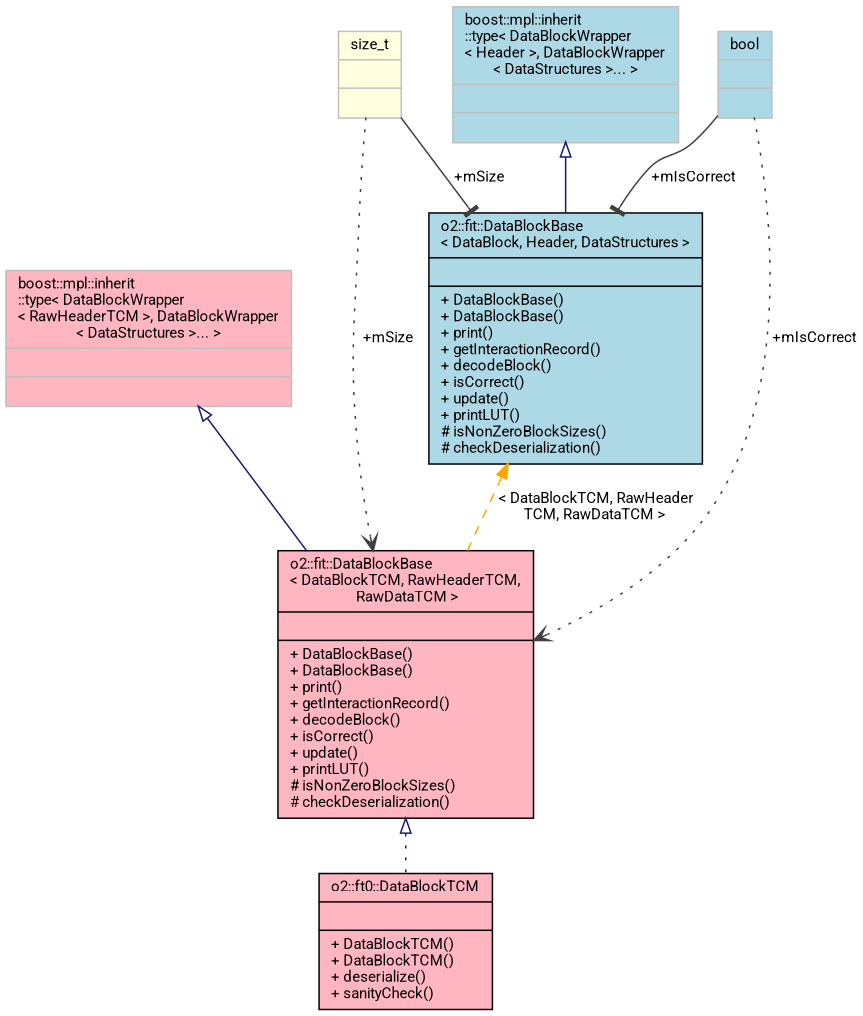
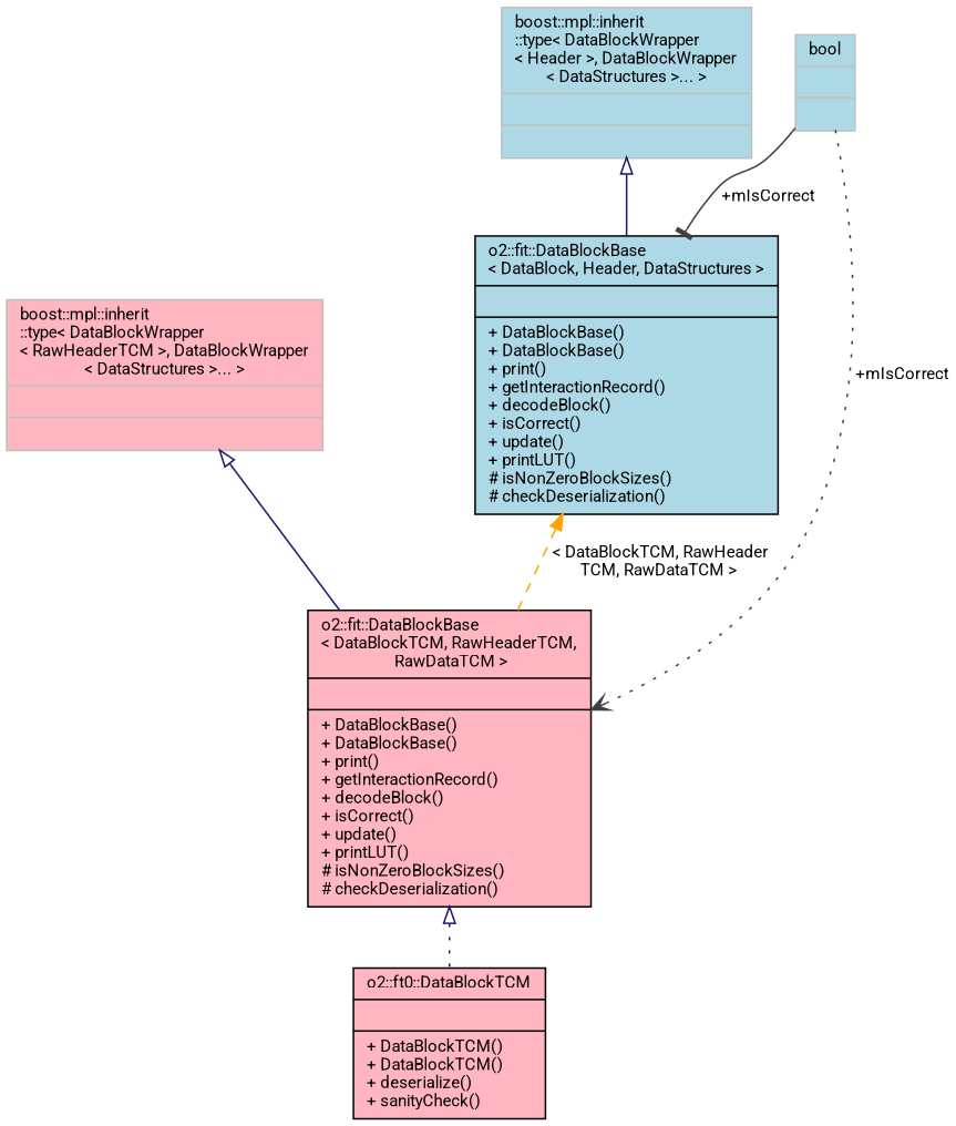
  digraph {
    fontname=Roboto
    node [color=grey75 fillcolor=lightpink fontname=Roboto fontsize=10 shape=record style=filled]
    edge [color=grey25 fontname=Roboto fontsize=10 labelfontname=Helvetica labelfontsize=10 style=solid]
    n1 [color=black fontcolor=black height=0.2 label="{o2::ft0::DataBlockTCM\n||+ DataBlockTCM()\l+ DataBlockTCM()\l+ deserialize()\l+ sanityCheck()\l}" width=0.4]
    n2 [color=black height=0.2 label="{o2::fit::DataBlockBase\l\< DataBlockTCM, RawHeaderTCM,\l RawDataTCM \>\n||+ DataBlockBase()\l+ DataBlockBase()\l+ print()\l+ getInteractionRecord()\l+ decodeBlock()\l+ isCorrect()\l+ update()\l+ printLUT()\l# isNonZeroBlockSizes()\l# checkDeserialization()\l}" width=0.4]
    n3 [height=0.2 label="{boost::mpl::inherit\l::type\< DataBlockWrapper\l\< RawHeaderTCM \>, DataBlockWrapper\l\< DataStructures \>... \>\n||}" width=0.4]
-   n4 [height=0.2 label="{size_t\n||}" width=0.4 fillcolor=lightyellow]
    n5 [color=black height=0.2 label="{o2::fit::DataBlockBase\l\< DataBlock, Header, DataStructures \>\n||+ DataBlockBase()\l+ DataBlockBase()\l+ print()\l+ getInteractionRecord()\l+ decodeBlock()\l+ isCorrect()\l+ update()\l+ printLUT()\l# isNonZeroBlockSizes()\l# checkDeserialization()\l}" width=0.4 fillcolor=lightblue]
    n6 [height=0.2 label="{bool\n||}" width=0.4 fillcolor=lightblue]
    n7 [height=0.2 label="{boost::mpl::inherit\l::type\< DataBlockWrapper\l\< Header \>, DataBlockWrapper\l\< DataStructures \>... \>\n||}" width=0.4 fillcolor=lightblue]
    n2 -> n1 [arrowtail=onormal color=midnightblue dir=back style=dotted]
    n3 -> n2 [arrowtail=onormal color=midnightblue dir=back]
-   n4 -> n2 [arrowhead=vee label=" +mSize" style=dotted]
-   n4 -> n5 [arrowhead=tee label=" +mSize"]
    n5 -> n2 [color=orange dir=back label=" \< DataBlockTCM, RawHeader\lTCM, RawDataTCM \>" style=dashed]
    n6 -> n2 [arrowhead=vee label=" +mIsCorrect" style=dotted]
    n6 -> n5 [arrowhead=tee label=" +mIsCorrect"]
    n7 -> n5 [arrowtail=onormal color=midnightblue dir=back]
  }
